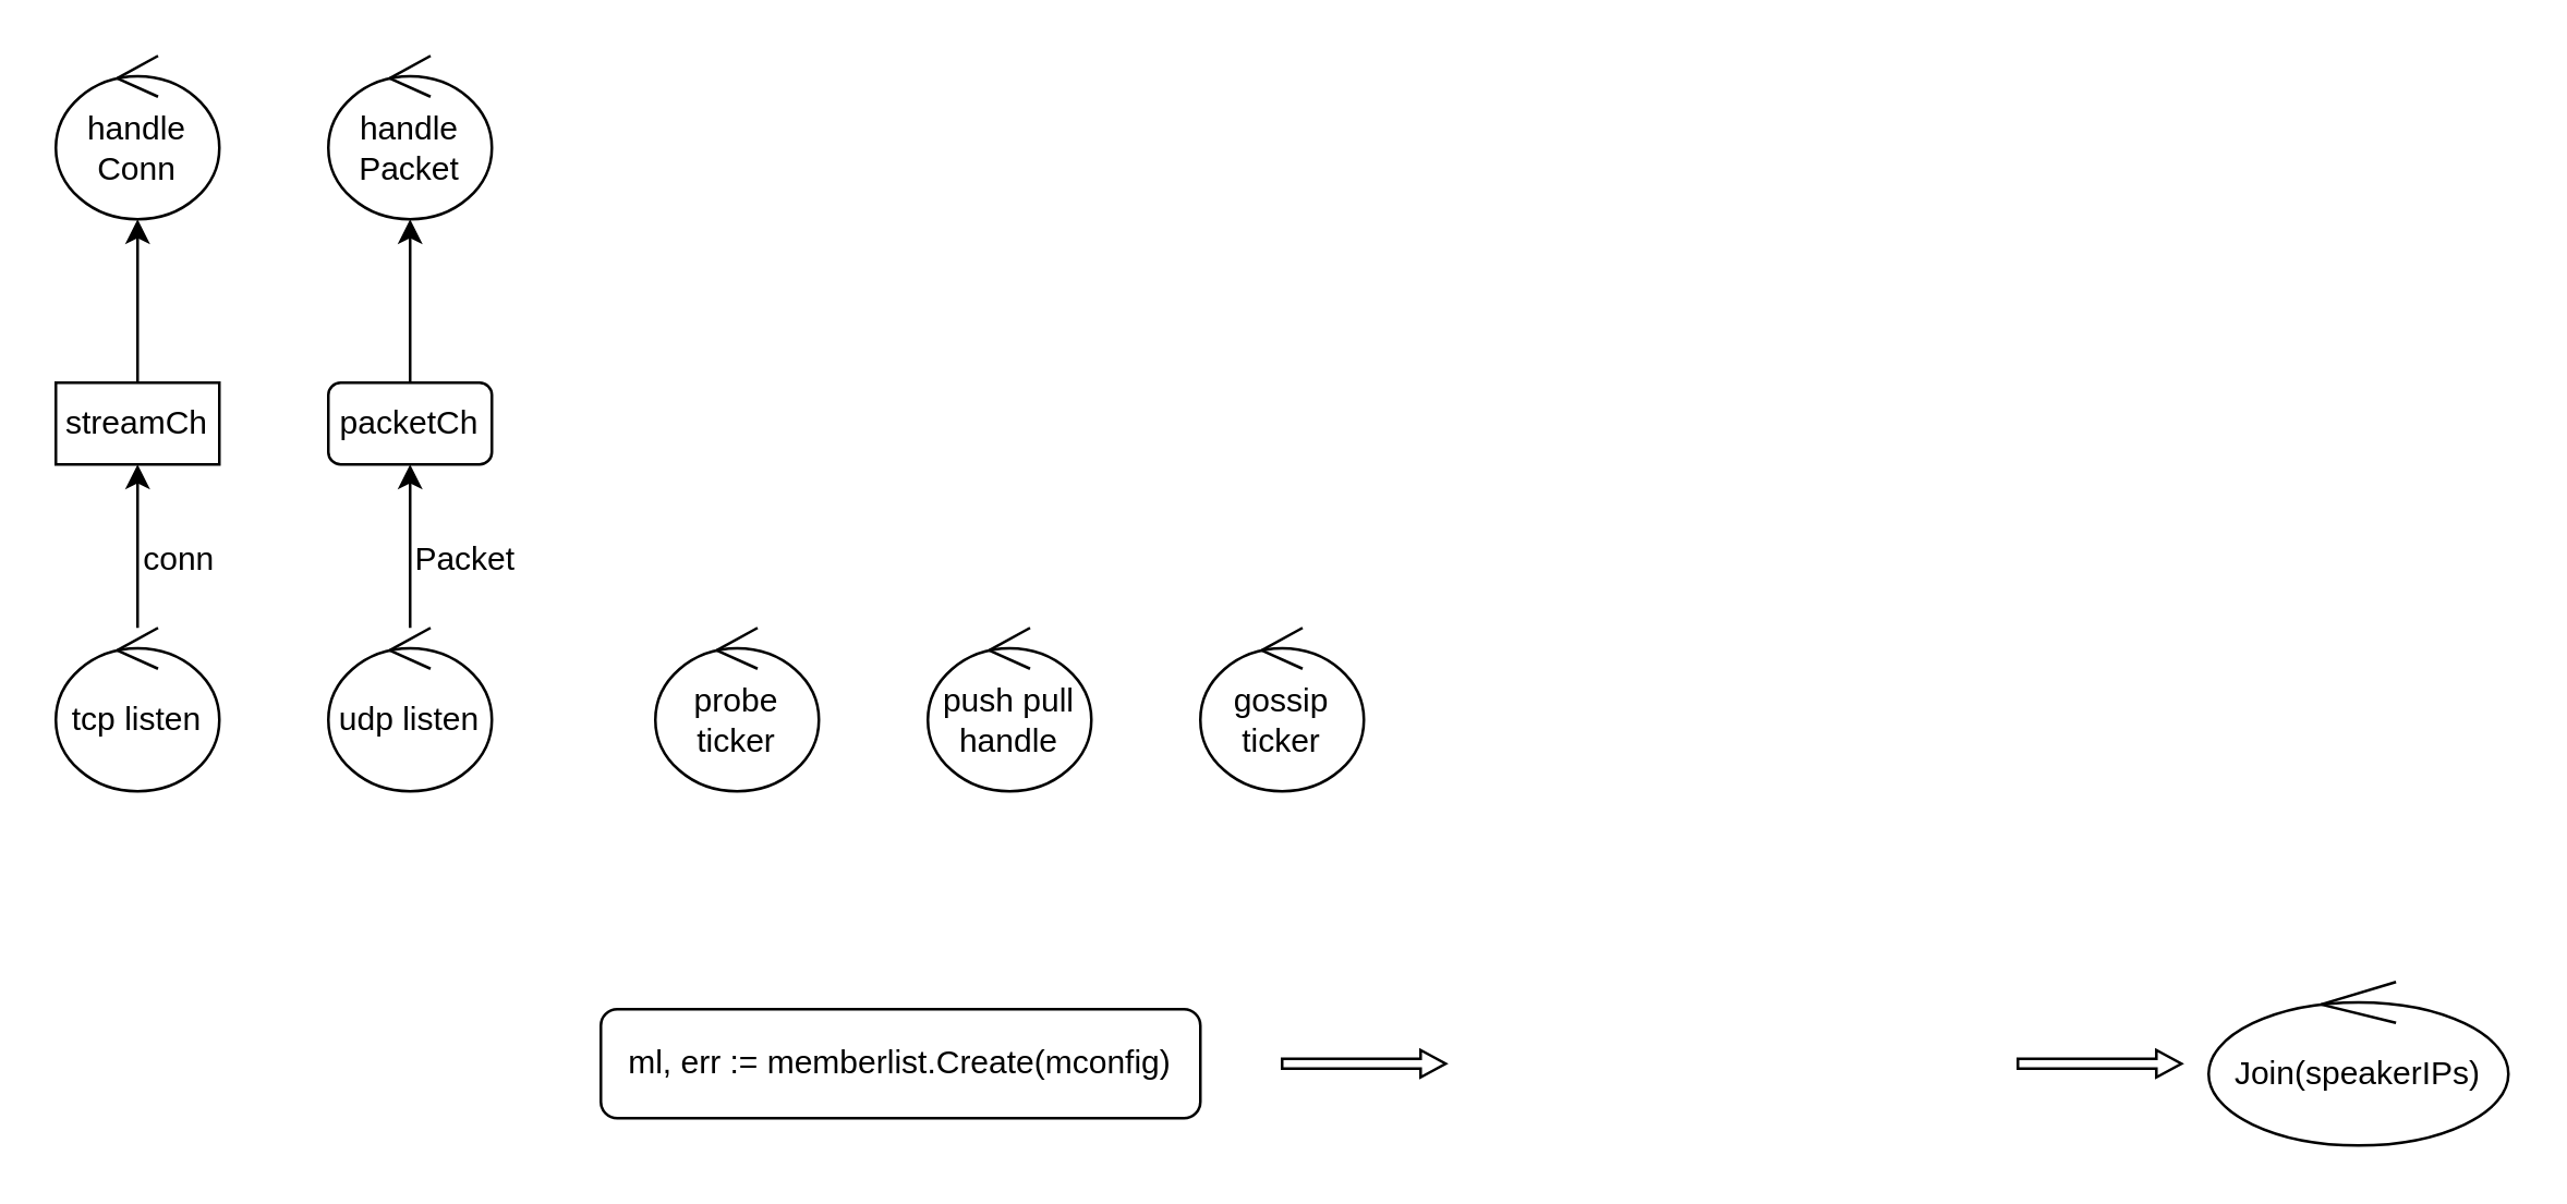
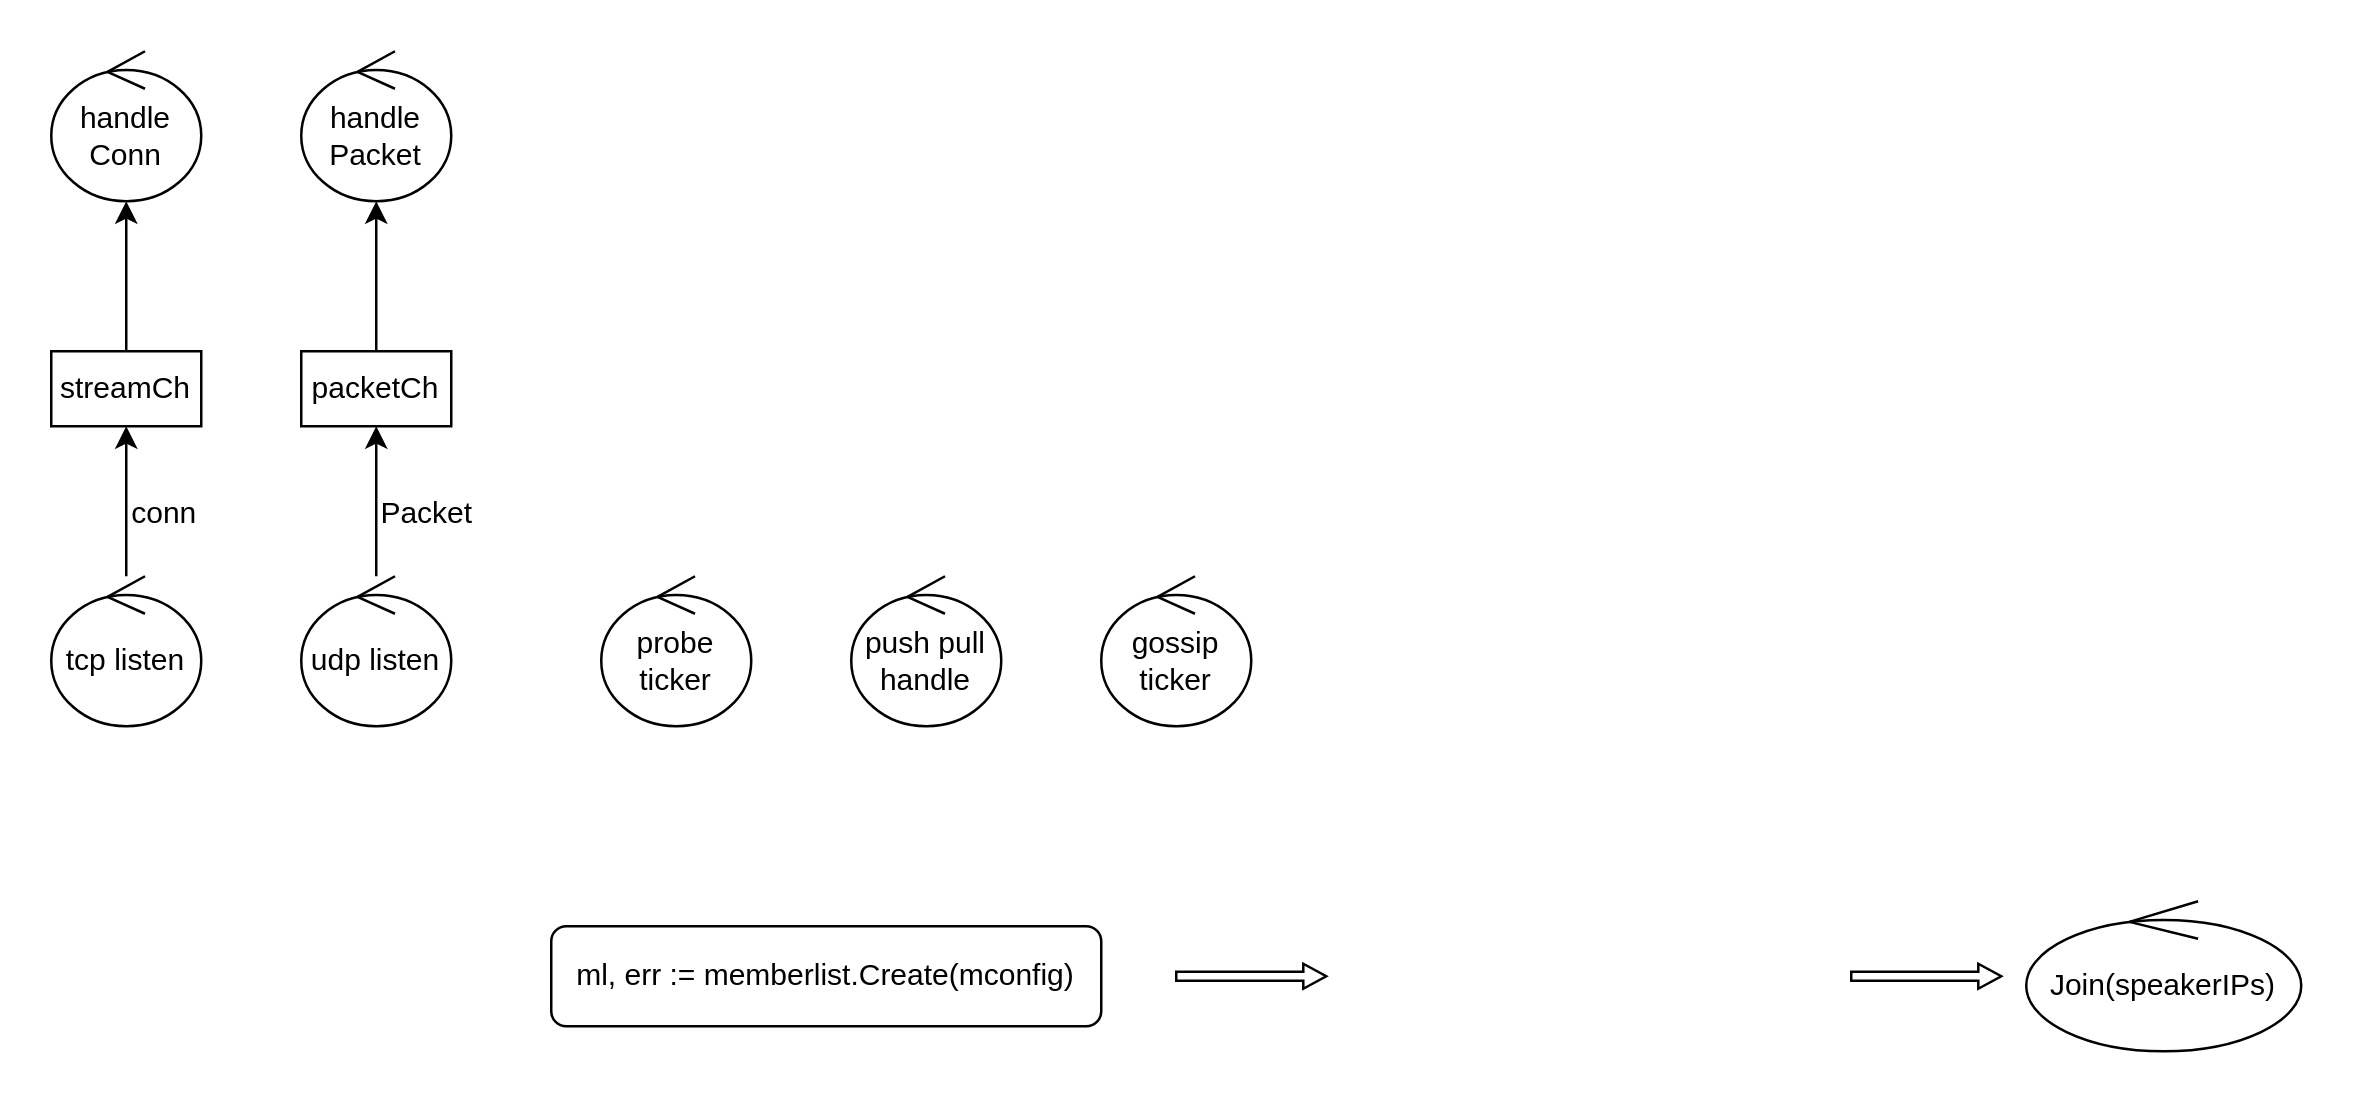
  <mxCell id="0" />
  <mxCell id="1" parent="0" />
  <mxCell id="2" value="ml, err := memberlist.Create(mconfig)" style="rounded=1;whiteSpace=wrap;html=1;" vertex="1" parent="1"><mxGeometry x="220" y="370" width="220" height="40" as="geometry" /></mxCell>
  <mxCell id="3" value="Join(speakerIPs)" style="ellipse;shape=umlControl;whiteSpace=wrap;html=1;" vertex="1" parent="1"><mxGeometry x="810" y="360" width="110" height="60" as="geometry" /></mxCell>
  <mxCell id="4" value="" style="shape=singleArrow;whiteSpace=wrap;html=1;arrowWidth=0.352;arrowSize=0.153;" vertex="1" parent="1"><mxGeometry x="470" y="385" width="60" height="10" as="geometry" /></mxCell>
  <mxCell id="5" value="" style="shape=singleArrow;whiteSpace=wrap;html=1;arrowWidth=0.352;arrowSize=0.153;" vertex="1" parent="1"><mxGeometry x="740" y="385" width="60" height="10" as="geometry" /></mxCell>
  <mxCell id="6" value="" style="edgeStyle=orthogonalEdgeStyle;rounded=0;orthogonalLoop=1;jettySize=auto;html=1;" edge="1" parent="1" source="7" target="11"><mxGeometry relative="1" as="geometry" /></mxCell>
  <mxCell id="7" value="tcp listen" style="ellipse;shape=umlControl;whiteSpace=wrap;html=1;" vertex="1" parent="1"><mxGeometry x="20" y="230" width="60" height="60" as="geometry" /></mxCell>
  <mxCell id="8" value="" style="edgeStyle=orthogonalEdgeStyle;rounded=0;orthogonalLoop=1;jettySize=auto;html=1;" edge="1" parent="1" source="9" target="13"><mxGeometry relative="1" as="geometry" /></mxCell>
  <mxCell id="9" value="udp listen" style="ellipse;shape=umlControl;whiteSpace=wrap;html=1;" vertex="1" parent="1"><mxGeometry x="120" y="230" width="60" height="60" as="geometry" /></mxCell>
  <mxCell id="10" value="" style="edgeStyle=orthogonalEdgeStyle;rounded=0;orthogonalLoop=1;jettySize=auto;html=1;" edge="1" parent="1" source="11" target="17"><mxGeometry relative="1" as="geometry" /></mxCell>
  <mxCell id="11" value="streamCh" style="whiteSpace=wrap;html=1;" vertex="1" parent="1"><mxGeometry x="20" y="140" width="60" height="30" as="geometry" /></mxCell>
  <mxCell id="12" value="" style="edgeStyle=orthogonalEdgeStyle;rounded=0;orthogonalLoop=1;jettySize=auto;html=1;" edge="1" parent="1" source="13" target="16"><mxGeometry relative="1" as="geometry" /></mxCell>
- <mxCell id="13" value="packetCh" style="whiteSpace=wrap;html=1;rounded=1;" vertex="1" parent="1"><mxGeometry x="120" y="140" width="60" height="30" as="geometry" /></mxCell>
+ <mxCell id="13" value="packetCh" style="whiteSpace=wrap;html=1;" vertex="1" parent="1"><mxGeometry x="120" y="140" width="60" height="30" as="geometry" /></mxCell>
  <mxCell id="14" value="conn" style="text;html=1;align=center;verticalAlign=middle;resizable=0;points=[];autosize=1;strokeColor=none;fillColor=none;" vertex="1" parent="1"><mxGeometry x="40" y="190" width="50" height="30" as="geometry" /></mxCell>
  <mxCell id="15" value="Packet" style="text;html=1;align=center;verticalAlign=middle;resizable=0;points=[];autosize=1;strokeColor=none;fillColor=none;" vertex="1" parent="1"><mxGeometry y="190" width="60" height="30" as="geometry" x="140" /></mxCell>
  <mxCell id="16" value="handle Packet" style="ellipse;shape=umlControl;whiteSpace=wrap;html=1;" vertex="1" parent="1"><mxGeometry x="120" y="20" width="60" height="60" as="geometry" /></mxCell>
  <mxCell id="17" value="handle Conn" style="ellipse;shape=umlControl;whiteSpace=wrap;html=1;" vertex="1" parent="1"><mxGeometry x="20" y="20" width="60" height="60" as="geometry" /></mxCell>
  <mxCell id="18" value="probe ticker" style="ellipse;shape=umlControl;whiteSpace=wrap;html=1;" vertex="1" parent="1"><mxGeometry x="240" y="230" width="60" height="60" as="geometry" /></mxCell>
  <mxCell id="19" value="push pull handle" style="ellipse;shape=umlControl;whiteSpace=wrap;html=1;" vertex="1" parent="1"><mxGeometry x="340" y="230" width="60" height="60" as="geometry" /></mxCell>
  <mxCell id="20" value="gossip&lt;br&gt;ticker" style="ellipse;shape=umlControl;whiteSpace=wrap;html=1;" vertex="1" parent="1"><mxGeometry x="440" y="230" width="60" height="60" as="geometry" /></mxCell>
